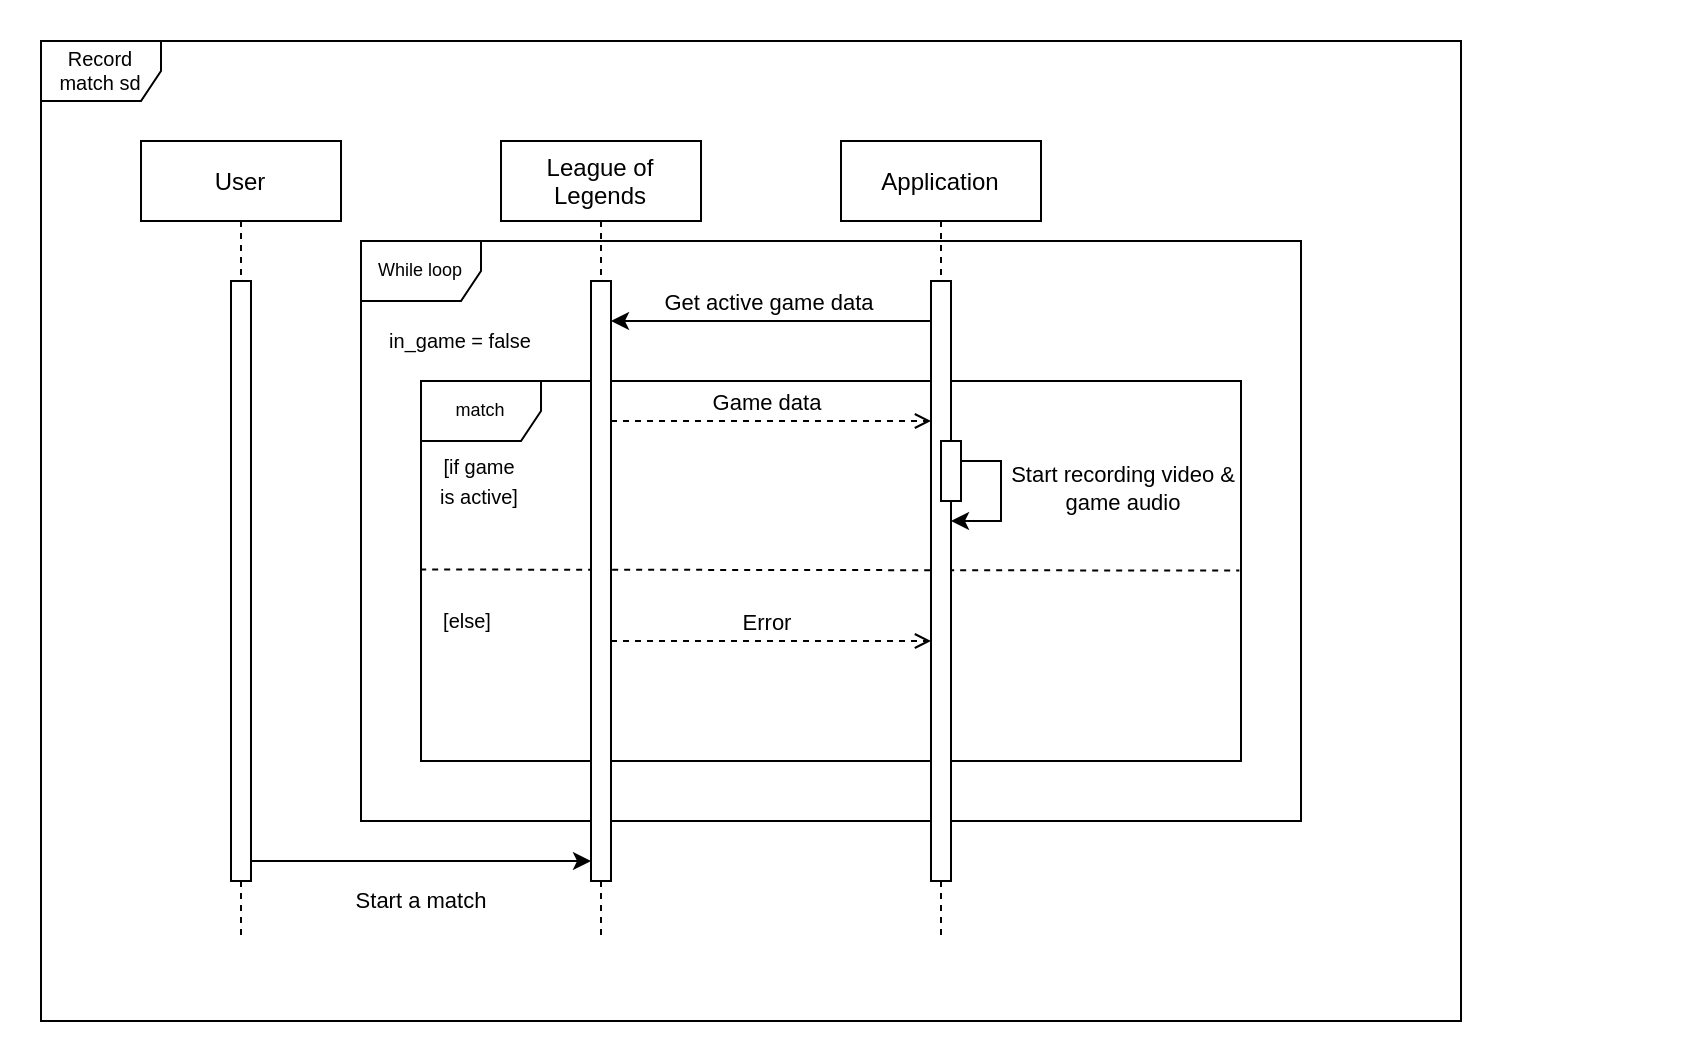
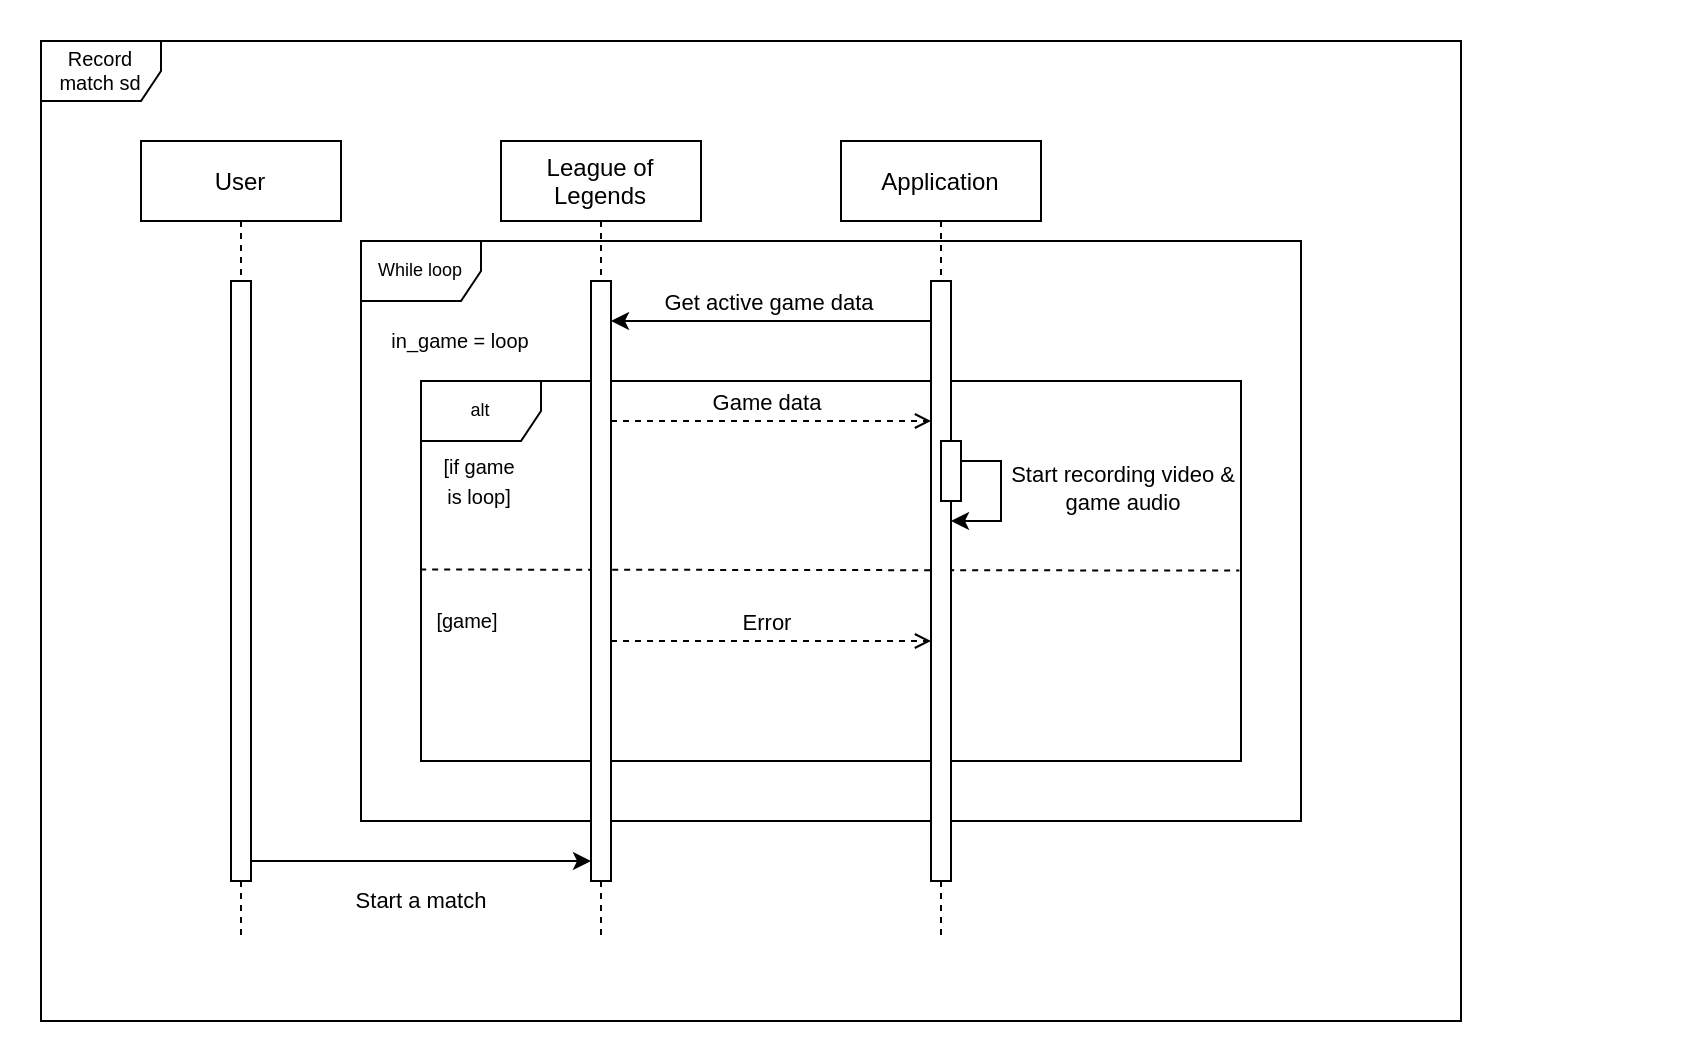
  <mxCell id="0" />
  <mxCell id="1" parent="0" />
  <mxCell id="2" value="&lt;font style=&quot;font-size: 9px&quot;&gt;While loop&lt;/font&gt;" style="shape=umlFrame;whiteSpace=wrap;html=1;fontSize=6;" parent="1" vertex="1"><mxGeometry x="180" y="120" width="470" height="290" as="geometry" /></mxCell>
  <mxCell id="3" value="Record match sd" style="shape=umlFrame;whiteSpace=wrap;html=1;labelBackgroundColor=none;fontSize=10;" parent="1" vertex="1"><mxGeometry x="20" y="20" width="710" height="490" as="geometry" /></mxCell>
  <mxCell id="4" value="User" style="shape=umlLifeline;perimeter=lifelinePerimeter;container=1;collapsible=0;recursiveResize=0;rounded=0;shadow=0;strokeWidth=1;" parent="1" vertex="1"><mxGeometry x="70" y="70" width="100" height="400" as="geometry" /></mxCell>
  <mxCell id="5" value="" style="points=[];perimeter=orthogonalPerimeter;rounded=0;shadow=0;strokeWidth=1;" parent="4" vertex="1"><mxGeometry x="45" y="70" width="10" height="300" as="geometry" /></mxCell>
- <mxCell id="6" value="&lt;font style=&quot;font-size: 10px&quot;&gt;in_game = false&lt;/font&gt;" style="text;html=1;strokeColor=none;fillColor=none;align=center;verticalAlign=middle;whiteSpace=wrap;rounded=0;" vertex="1" parent="1"><mxGeometry x="190" y="160" width="80" height="20" as="geometry" /></mxCell>
+ <mxCell id="6" value="&lt;font style=&quot;font-size: 10px&quot;&gt;in_game = loop&lt;/font&gt;" style="text;html=1;strokeColor=none;fillColor=none;align=center;verticalAlign=middle;whiteSpace=wrap;rounded=0;" vertex="1" parent="1"><mxGeometry x="190" y="160" width="80" height="20" as="geometry" /></mxCell>
  <mxCell id="7" style="edgeStyle=orthogonalEdgeStyle;rounded=0;orthogonalLoop=1;jettySize=auto;html=1;" edge="1" parent="1"><mxGeometry x="290" y="130" as="geometry"><mxPoint x="465" y="160" as="sourcePoint" /><mxPoint x="305" y="160" as="targetPoint" /><Array as="points"><mxPoint x="420" y="160" /><mxPoint x="420" y="160" /></Array></mxGeometry></mxCell>
  <mxCell id="8" value="Get active game data" style="edgeLabel;html=1;align=center;verticalAlign=middle;resizable=0;points=[];" vertex="1" connectable="0" parent="7"><mxGeometry x="0.025" y="-1" relative="1" as="geometry"><mxPoint y="-9" as="offset" /></mxGeometry></mxCell>
  <mxCell id="9" value="" style="group" vertex="1" connectable="0" parent="1"><mxGeometry x="210" y="190" width="610" height="190" as="geometry" /></mxCell>
- <mxCell id="10" value="&lt;font style=&quot;font-size: 9px&quot;&gt;match&lt;/font&gt;" style="shape=umlFrame;whiteSpace=wrap;html=1;fontSize=6;" vertex="1" parent="9"><mxGeometry width="410" height="190" as="geometry" /></mxCell>
- <mxCell id="11" value="&lt;font style=&quot;font-size: 10px&quot;&gt;[if game is active]&lt;/font&gt;" style="text;html=1;strokeColor=none;fillColor=none;align=center;verticalAlign=middle;whiteSpace=wrap;rounded=0;" vertex="1" parent="9"><mxGeometry x="5.631" y="40" width="46.923" height="20" as="geometry" /></mxCell>
- <mxCell id="12" value="&lt;span style=&quot;font-size: 10px&quot;&gt;[else]&lt;/span&gt;" style="text;html=1;strokeColor=none;fillColor=none;align=center;verticalAlign=middle;whiteSpace=wrap;rounded=0;" vertex="1" parent="9"><mxGeometry y="110" width="46.923" height="20" as="geometry" /></mxCell>
+ <mxCell id="10" value="&lt;font style=&quot;font-size: 9px&quot;&gt;alt&lt;/font&gt;" style="shape=umlFrame;whiteSpace=wrap;html=1;fontSize=6;" vertex="1" parent="9"><mxGeometry width="410" height="190" as="geometry" /></mxCell>
+ <mxCell id="11" value="&lt;font style=&quot;font-size: 10px&quot;&gt;[if game is loop]&lt;/font&gt;" style="text;html=1;strokeColor=none;fillColor=none;align=center;verticalAlign=middle;whiteSpace=wrap;rounded=0;" vertex="1" parent="9"><mxGeometry x="5.631" y="40" width="46.923" height="20" as="geometry" /></mxCell>
+ <mxCell id="12" value="&lt;span style=&quot;font-size: 10px&quot;&gt;[game]&lt;/span&gt;" style="text;html=1;strokeColor=none;fillColor=none;align=center;verticalAlign=middle;whiteSpace=wrap;rounded=0;" vertex="1" parent="9"><mxGeometry y="110" width="46.923" height="20" as="geometry" /></mxCell>
  <mxCell id="13" value="" style="endArrow=none;dashed=1;html=1;exitX=-0.001;exitY=0.496;exitDx=0;exitDy=0;exitPerimeter=0;entryX=0.998;entryY=0.499;entryDx=0;entryDy=0;entryPerimeter=0;" edge="1" parent="9" source="10" target="10"><mxGeometry width="50" height="50" relative="1" as="geometry"><mxPoint x="190" y="90" as="sourcePoint" /><mxPoint x="240" y="40" as="targetPoint" /></mxGeometry></mxCell>
  <mxCell id="14" style="edgeStyle=orthogonalEdgeStyle;rounded=0;orthogonalLoop=1;jettySize=auto;html=1;endArrow=open;endFill=0;dashed=1;" edge="1" parent="9"><mxGeometry relative="1" as="geometry"><mxPoint x="95" y="130" as="sourcePoint" /><mxPoint x="255" y="130" as="targetPoint" /><Array as="points" /></mxGeometry></mxCell>
  <mxCell id="15" value="Error" style="edgeLabel;html=1;align=center;verticalAlign=middle;resizable=0;points=[];" vertex="1" connectable="0" parent="14"><mxGeometry x="0.13" y="2" relative="1" as="geometry"><mxPoint x="-12.48" y="-8" as="offset" /></mxGeometry></mxCell>
  <mxCell id="16" value="League of&#10;Legends" style="shape=umlLifeline;perimeter=lifelinePerimeter;container=1;collapsible=0;recursiveResize=0;rounded=0;shadow=0;strokeWidth=1;" parent="1" vertex="1"><mxGeometry x="250" y="70" width="100" height="400" as="geometry" /></mxCell>
  <mxCell id="17" value="" style="points=[];perimeter=orthogonalPerimeter;rounded=0;shadow=0;strokeWidth=1;" parent="16" vertex="1"><mxGeometry x="45" y="70" width="10" height="300" as="geometry" /></mxCell>
  <mxCell id="18" value="Application" style="shape=umlLifeline;perimeter=lifelinePerimeter;container=1;collapsible=0;recursiveResize=0;rounded=0;shadow=0;strokeWidth=1;" parent="1" vertex="1"><mxGeometry x="420" y="70" width="100" height="400" as="geometry" /></mxCell>
  <mxCell id="19" value="" style="points=[];perimeter=orthogonalPerimeter;rounded=0;shadow=0;strokeWidth=1;" parent="18" vertex="1"><mxGeometry x="45" y="70" width="10" height="300" as="geometry" /></mxCell>
  <mxCell id="20" value="" style="points=[];perimeter=orthogonalPerimeter;rounded=0;shadow=0;strokeWidth=1;" vertex="1" parent="18"><mxGeometry x="50" y="150" width="10" height="30" as="geometry" /></mxCell>
  <mxCell id="21" style="edgeStyle=orthogonalEdgeStyle;rounded=0;orthogonalLoop=1;jettySize=auto;html=1;endArrow=classic;endFill=1;" edge="1" parent="18" source="20" target="19"><mxGeometry relative="1" as="geometry"><Array as="points"><mxPoint x="80" y="160" /><mxPoint x="80" y="190" /></Array></mxGeometry></mxCell>
  <mxCell id="22" value="Start recording video &amp;amp;&lt;br&gt;game audio" style="edgeLabel;html=1;align=center;verticalAlign=middle;resizable=0;points=[];" vertex="1" connectable="0" parent="21"><mxGeometry x="-0.303" y="-1" relative="1" as="geometry"><mxPoint x="61" y="7.14" as="offset" /></mxGeometry></mxCell>
  <mxCell id="23" style="edgeStyle=orthogonalEdgeStyle;rounded=0;orthogonalLoop=1;jettySize=auto;html=1;endArrow=open;endFill=0;dashed=1;" edge="1" parent="1" source="17" target="19"><mxGeometry relative="1" as="geometry"><Array as="points"><mxPoint x="400" y="210" /><mxPoint x="400" y="210" /></Array></mxGeometry></mxCell>
  <mxCell id="24" value="Game data" style="edgeLabel;html=1;align=center;verticalAlign=middle;resizable=0;points=[];" vertex="1" connectable="0" parent="23"><mxGeometry x="0.13" y="2" relative="1" as="geometry"><mxPoint x="-12.48" y="-8" as="offset" /></mxGeometry></mxCell>
  <mxCell id="25" style="edgeStyle=orthogonalEdgeStyle;rounded=0;orthogonalLoop=1;jettySize=auto;html=1;endArrow=classic;endFill=1;" edge="1" parent="1" source="5" target="17"><mxGeometry relative="1" as="geometry"><Array as="points"><mxPoint x="260" y="430" /><mxPoint x="260" y="430" /></Array></mxGeometry></mxCell>
  <mxCell id="26" value="Start a match" style="edgeLabel;html=1;align=center;verticalAlign=middle;resizable=0;points=[];" vertex="1" connectable="0" parent="25"><mxGeometry x="-0.113" relative="1" as="geometry"><mxPoint x="9.57" y="19.97" as="offset" /></mxGeometry></mxCell>
